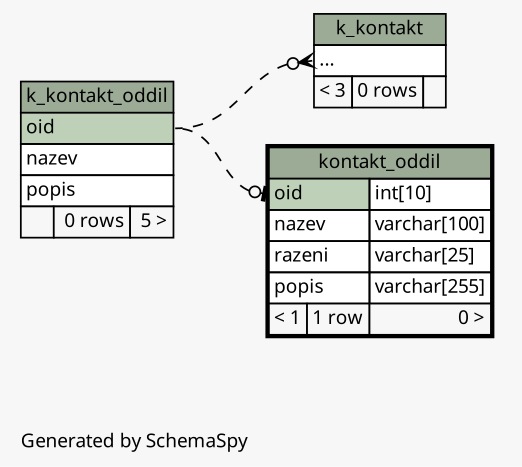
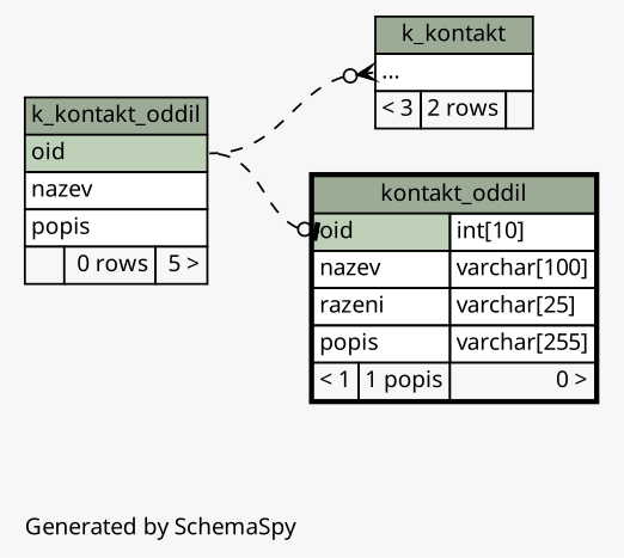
  digraph {
    bgcolor="#f7f7f7"
    fontname="Noto Sans"
    fontsize=11
    label="\nGenerated by SchemaSpy"
    labeljust=l
    nodesep=0.18
    rankdir=RL
    ranksep=0.46
    node [fontname="Noto Sans" fontsize=11 shape=plaintext]
    edge [arrowhead=none arrowsize=0.8 dir=back fontname="Noto Sans" headport="oid:e" style=dashed]
-   n1 [label=<     <TABLE BORDER="0" CELLBORDER="1" CELLSPACING="0" BGCOLOR="#ffffff">       <TR><TD COLSPAN="3" BGCOLOR="#9bab96" ALIGN="CENTER">k_kontakt</TD></TR>       <TR><TD PORT="elipses" COLSPAN="3" ALIGN="LEFT">...</TD></TR>       <TR><TD ALIGN="LEFT" BGCOLOR="#f7f7f7">&lt; 3</TD><TD ALIGN="RIGHT" BGCOLOR="#f7f7f7">0 rows</TD><TD ALIGN="RIGHT" BGCOLOR="#f7f7f7">  </TD></TR>     </TABLE>>]
+   n1 [label=<     <TABLE BORDER="0" CELLBORDER="1" CELLSPACING="0" BGCOLOR="#ffffff">       <TR><TD COLSPAN="3" BGCOLOR="#9bab96" ALIGN="CENTER">k_kontakt</TD></TR>       <TR><TD PORT="elipses" COLSPAN="3" ALIGN="LEFT">...</TD></TR>       <TR><TD ALIGN="LEFT" BGCOLOR="#f7f7f7">&lt; 3</TD><TD ALIGN="RIGHT" BGCOLOR="#f7f7f7">2 rows</TD><TD ALIGN="RIGHT" BGCOLOR="#f7f7f7">  </TD></TR>     </TABLE>>]
    n2 [label=<     <TABLE BORDER="0" CELLBORDER="1" CELLSPACING="0" BGCOLOR="#ffffff">       <TR><TD COLSPAN="3" BGCOLOR="#9bab96" ALIGN="CENTER">k_kontakt_oddil</TD></TR>       <TR><TD PORT="oid" COLSPAN="3" BGCOLOR="#bed1b8" ALIGN="LEFT">oid</TD></TR>       <TR><TD PORT="nazev" COLSPAN="3" ALIGN="LEFT">nazev</TD></TR>       <TR><TD PORT="popis" COLSPAN="3" ALIGN="LEFT">popis</TD></TR>       <TR><TD ALIGN="LEFT" BGCOLOR="#f7f7f7">  </TD><TD ALIGN="RIGHT" BGCOLOR="#f7f7f7">0 rows</TD><TD ALIGN="RIGHT" BGCOLOR="#f7f7f7">5 &gt;</TD></TR>     </TABLE>>]
-   n3 [label=<     <TABLE BORDER="2" CELLBORDER="1" CELLSPACING="0" BGCOLOR="#ffffff">       <TR><TD COLSPAN="3" BGCOLOR="#9bab96" ALIGN="CENTER">kontakt_oddil</TD></TR>       <TR><TD PORT="oid" COLSPAN="2" BGCOLOR="#bed1b8" ALIGN="LEFT">oid</TD><TD PORT="oid.type" ALIGN="LEFT">int[10]</TD></TR>       <TR><TD PORT="nazev" COLSPAN="2" ALIGN="LEFT">nazev</TD><TD PORT="nazev.type" ALIGN="LEFT">varchar[100]</TD></TR>       <TR><TD PORT="razeni" COLSPAN="2" ALIGN="LEFT">razeni</TD><TD PORT="razeni.type" ALIGN="LEFT">varchar[25]</TD></TR>       <TR><TD PORT="popis" COLSPAN="2" ALIGN="LEFT">popis</TD><TD PORT="popis.type" ALIGN="LEFT">varchar[255]</TD></TR>       <TR><TD ALIGN="LEFT" BGCOLOR="#f7f7f7">&lt; 1</TD><TD ALIGN="RIGHT" BGCOLOR="#f7f7f7">1 row</TD><TD ALIGN="RIGHT" BGCOLOR="#f7f7f7">0 &gt;</TD></TR>     </TABLE>>]
+   n3 [label=<     <TABLE BORDER="2" CELLBORDER="1" CELLSPACING="0" BGCOLOR="#ffffff">       <TR><TD COLSPAN="3" BGCOLOR="#9bab96" ALIGN="CENTER">kontakt_oddil</TD></TR>       <TR><TD PORT="oid" COLSPAN="2" BGCOLOR="#bed1b8" ALIGN="LEFT">oid</TD><TD PORT="oid.type" ALIGN="LEFT">int[10]</TD></TR>       <TR><TD PORT="nazev" COLSPAN="2" ALIGN="LEFT">nazev</TD><TD PORT="nazev.type" ALIGN="LEFT">varchar[100]</TD></TR>       <TR><TD PORT="razeni" COLSPAN="2" ALIGN="LEFT">razeni</TD><TD PORT="razeni.type" ALIGN="LEFT">varchar[25]</TD></TR>       <TR><TD PORT="popis" COLSPAN="2" ALIGN="LEFT">popis</TD><TD PORT="popis.type" ALIGN="LEFT">varchar[255]</TD></TR>       <TR><TD ALIGN="LEFT" BGCOLOR="#f7f7f7">&lt; 1</TD><TD ALIGN="RIGHT" BGCOLOR="#f7f7f7">1 popis</TD><TD ALIGN="RIGHT" BGCOLOR="#f7f7f7">0 &gt;</TD></TR>     </TABLE>>]
    n1 -> n2 [arrowtail=crowodot tailport="elipses:w"]
    n3 -> n2 [arrowtail=teeodot tailport="oid:w"]
  }
